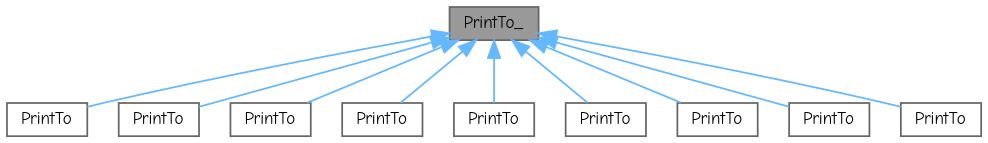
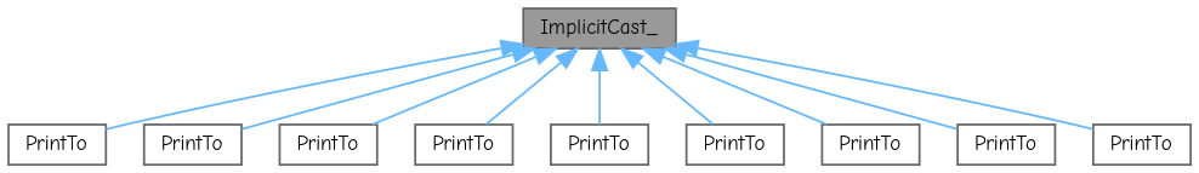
  digraph {
    rankdir=TB
    fontname="Comic Neue"
    node [color=grey40 fillcolor=white fontname="Comic Neue" fontsize=10 shape=box style=filled]
    edge [color=steelblue1 dir=back fontname="Comic Neue" fontsize=10 labelfontname=Helvetica labelfontsize=10 style=solid]
-   n1 [color=gray40 fillcolor=grey60 fontcolor=black height=0.2 label=PrintTo_ width=0.4]
+   n1 [color=gray40 fillcolor=grey60 fontcolor=black height=0.2 label=ImplicitCast_ width=0.4]
    n2 [height=0.2 label=PrintTo width=0.4]
    n3 [height=0.2 label=PrintTo width=0.4]
    n4 [height=0.2 label=PrintTo width=0.4]
    n5 [height=0.2 label=PrintTo width=0.4]
    n6 [height=0.2 label=PrintTo width=0.4]
    n7 [height=0.2 label=PrintTo width=0.4]
    n8 [height=0.2 label=PrintTo width=0.4]
    n9 [height=0.2 label=PrintTo width=0.4]
    n10 [height=0.2 label=PrintTo width=0.4]
    n1 -> n2
    n1 -> n3
    n1 -> n4
    n1 -> n5
    n1 -> n6
    n1 -> n7
    n1 -> n8
    n1 -> n9
    n1 -> n10
  }
